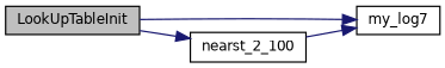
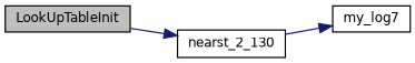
  digraph {
    rankdir=LR
    node [color=black fillcolor=white fontname=Helvetica fontsize=10 shape=record style=filled]
    edge [color=midnightblue fontname=Helvetica fontsize=10 labelfontname=Helvetica labelfontsize=10 style=solid]
    n1 [fillcolor=grey75 fontcolor=black height=0.2 label=LookUpTableInit width=0.4]
    n2 [height=0.2 label=my_log7 width=0.4]
-   n3 [height=0.2 label=nearst_2_100 width=0.4]
-   n1 -> n2
+   n3 [height=0.2 label=nearst_2_130 width=0.4]
    n1 -> n3
    n3 -> n2
  }
